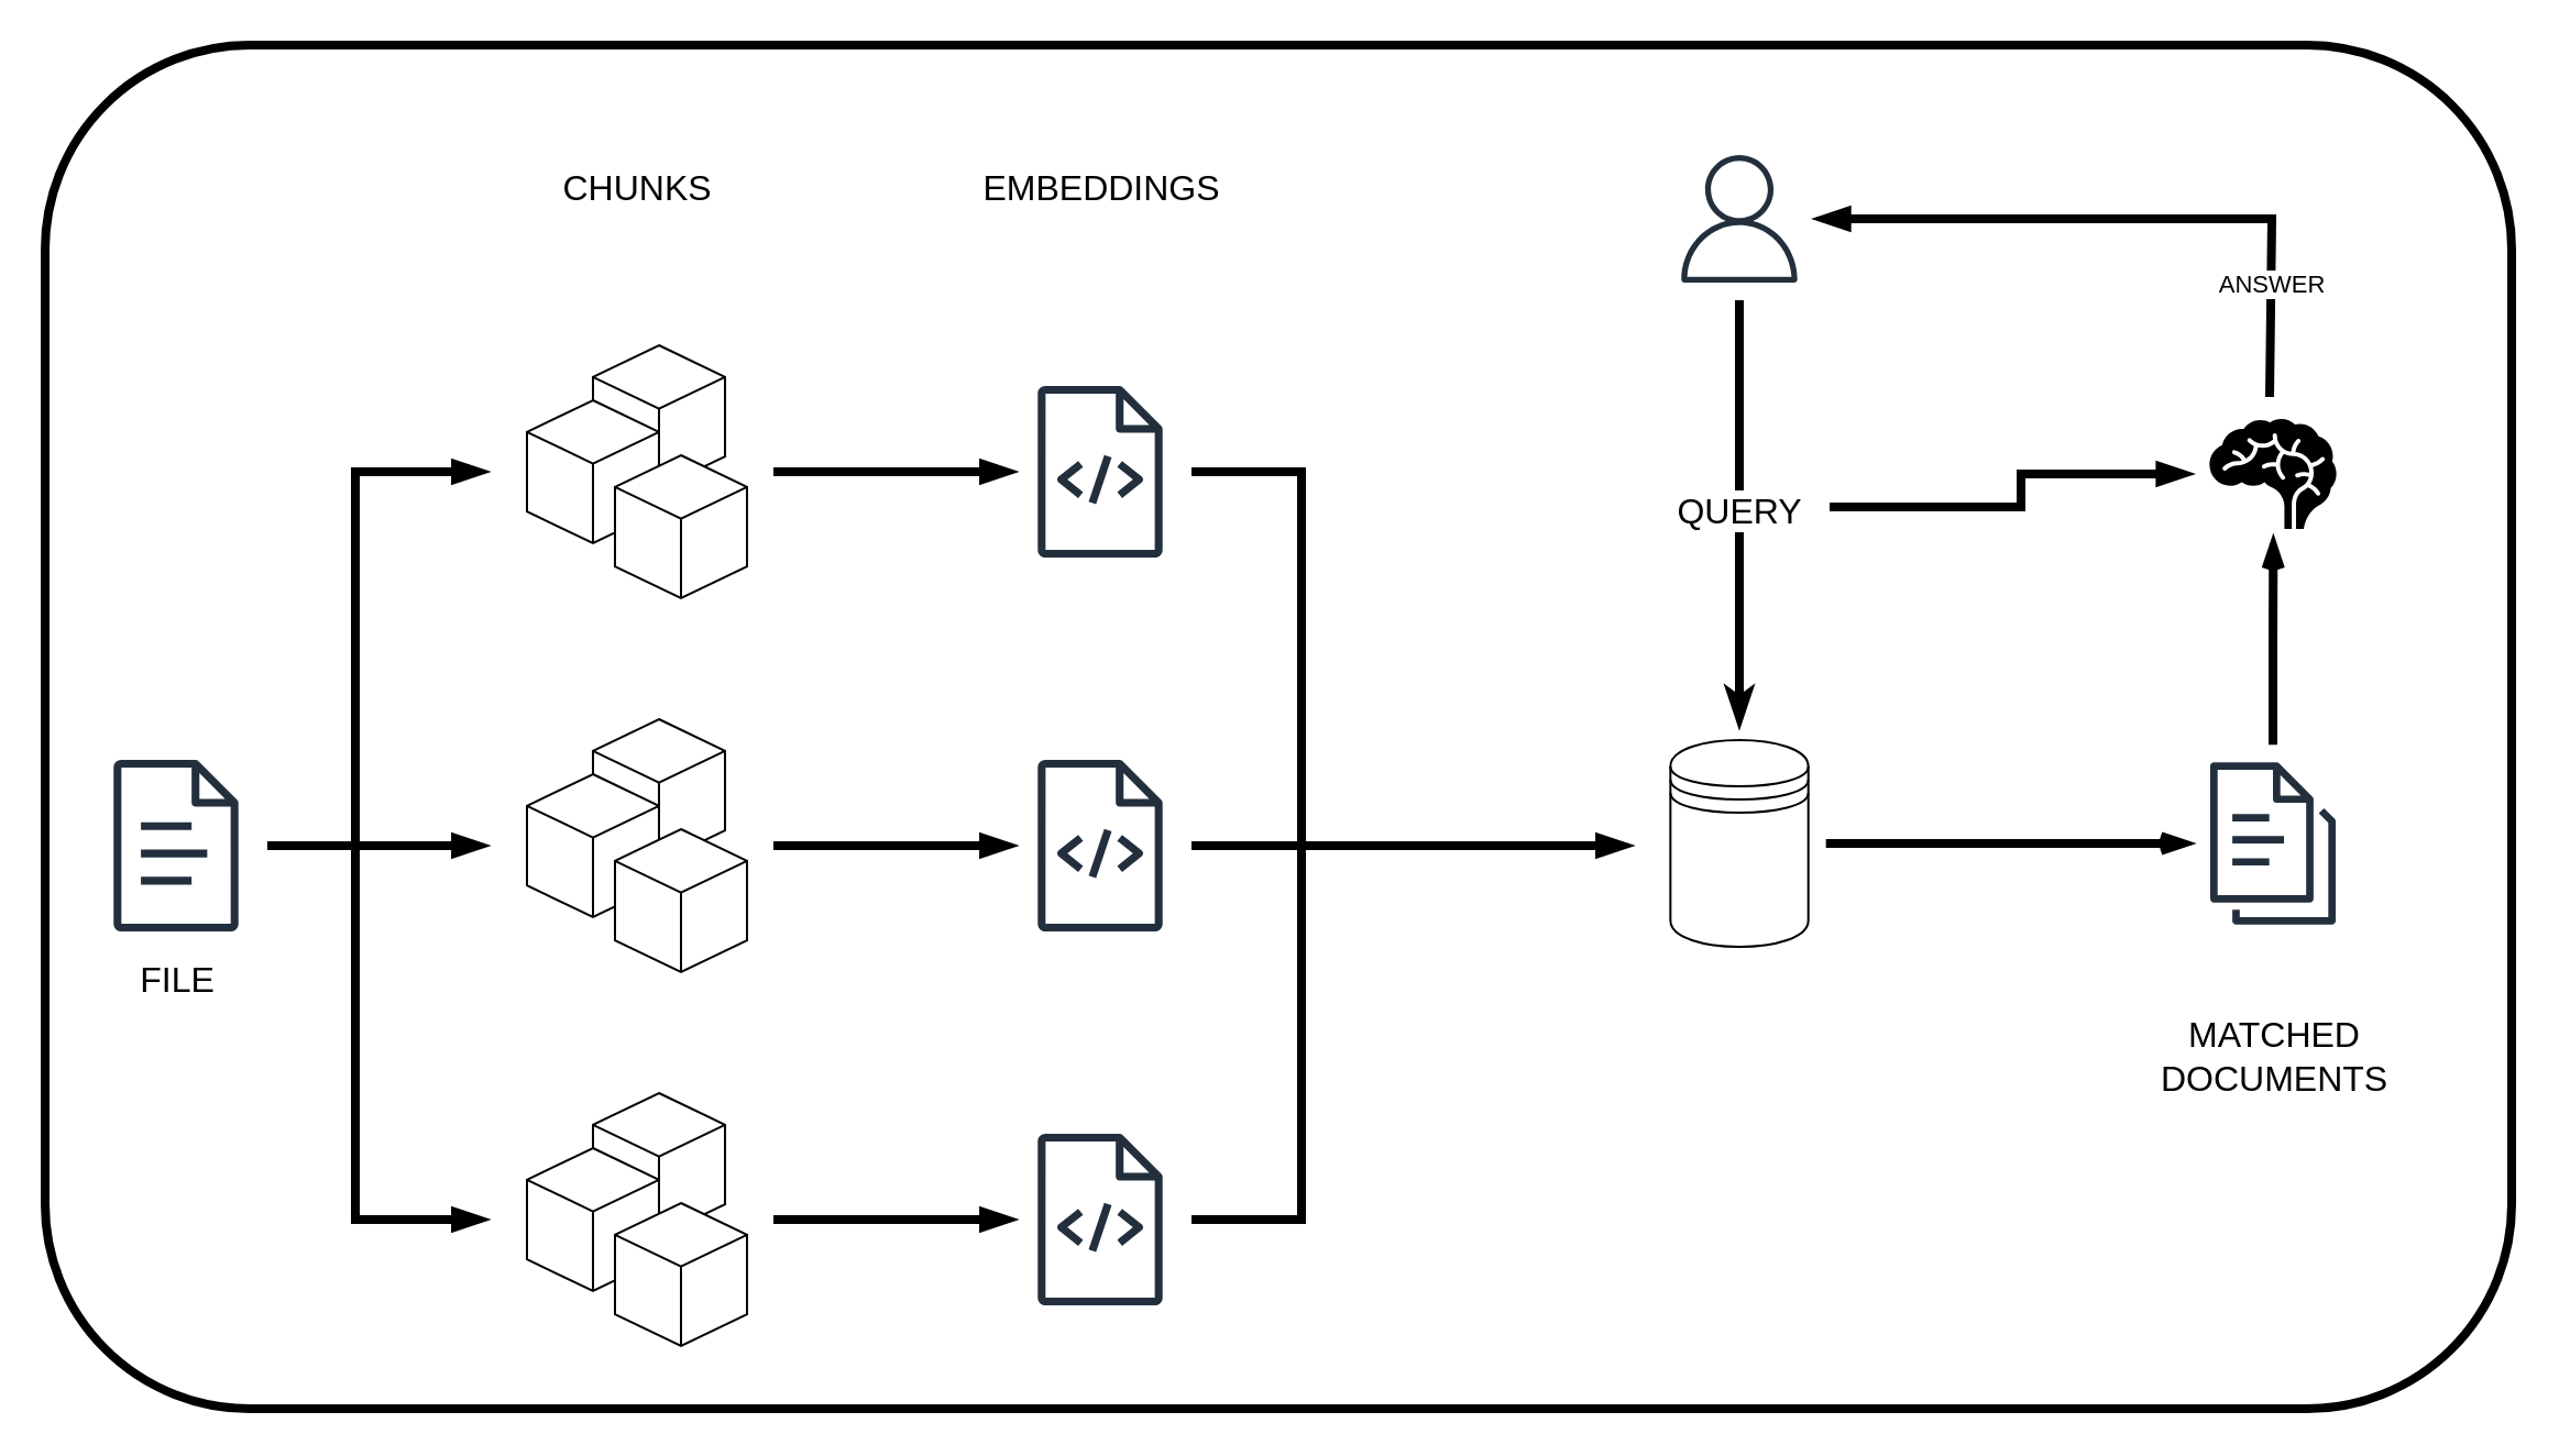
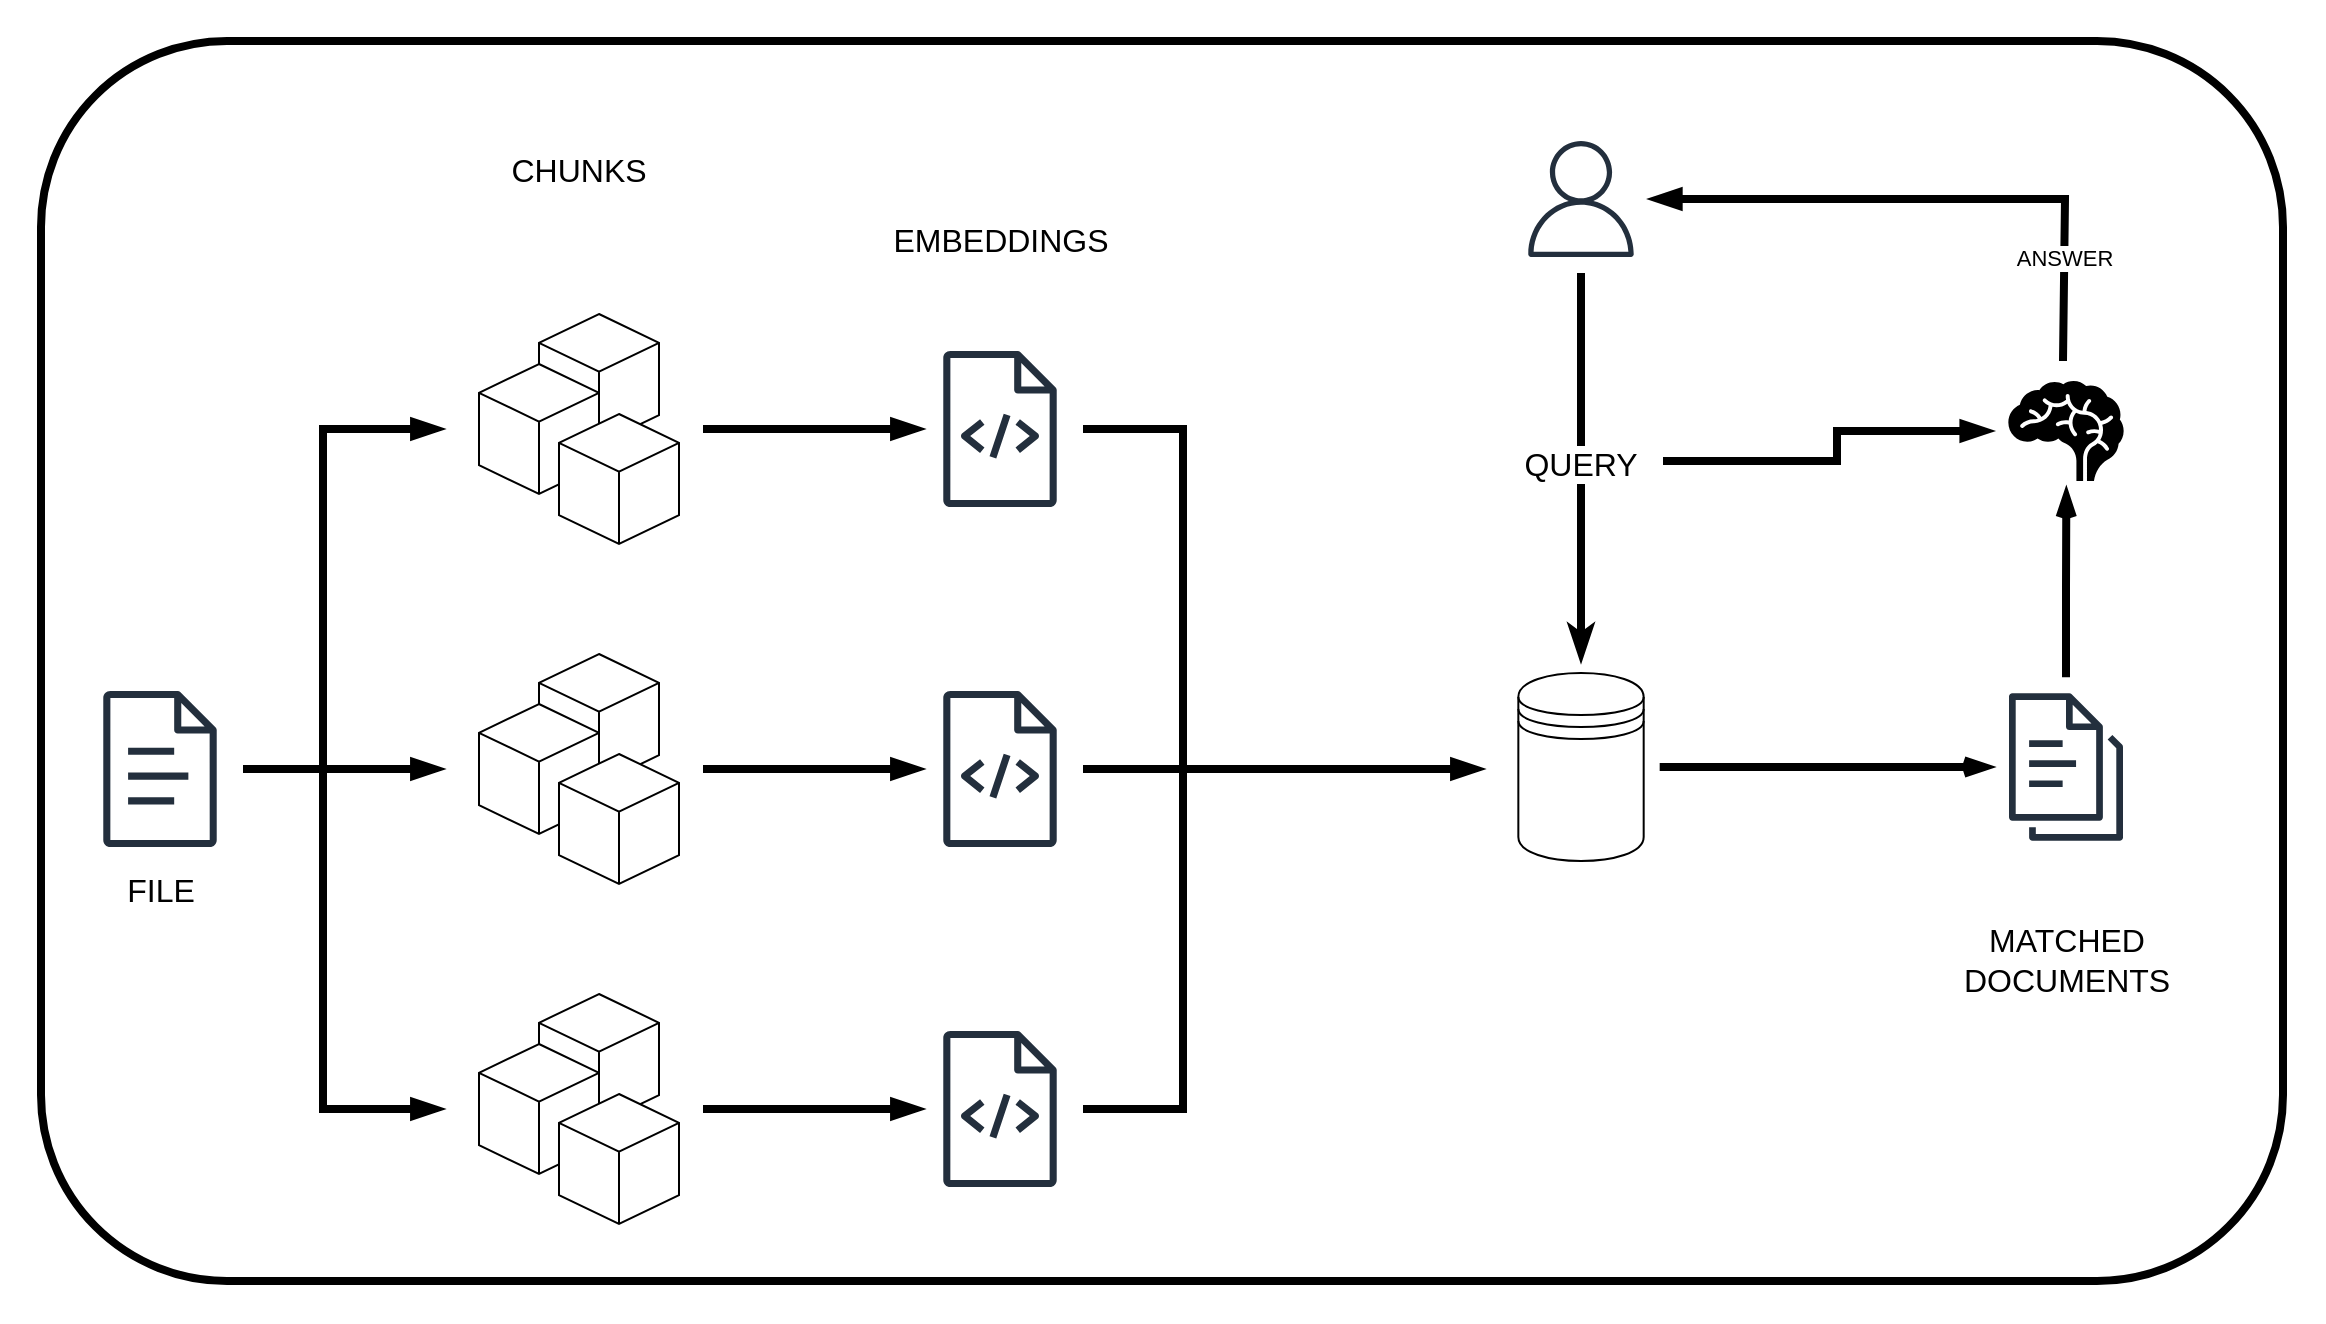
  <mxCell id="0" />
  <mxCell id="1" parent="0" />
  <mxCell id="2" value="" style="rounded=1;whiteSpace=wrap;html=1;labelBackgroundColor=default;strokeColor=default;strokeWidth=4;align=center;verticalAlign=middle;fontFamily=Helvetica;fontSize=11;fontColor=default;startArrow=blockThin;startFill=1;endArrow=none;endFill=0;fillColor=default;" vertex="1" parent="1"><mxGeometry x="20" y="20" width="1121" height="620" as="geometry" /></mxCell>
  <mxCell id="3" value="" style="sketch=0;outlineConnect=0;fontColor=#232F3E;gradientColor=none;fillColor=#232F3D;strokeColor=none;dashed=0;verticalLabelPosition=bottom;verticalAlign=top;align=center;html=1;fontSize=12;fontStyle=0;aspect=fixed;pointerEvents=1;shape=mxgraph.aws4.document;" vertex="1" parent="1"><mxGeometry x="51" y="345" width="57" height="78" as="geometry" /></mxCell>
  <mxCell id="4" value="" style="group" vertex="1" connectable="0" parent="1"><mxGeometry x="239" y="156.5" width="100" height="455" as="geometry" /></mxCell>
  <mxCell id="5" value="" style="group" vertex="1" connectable="0" parent="4"><mxGeometry width="100" height="115" as="geometry" /></mxCell>
  <mxCell id="6" value="" style="html=1;shape=mxgraph.basic.isocube;isoAngle=15;" vertex="1" parent="5"><mxGeometry x="30" width="60" height="65" as="geometry" /></mxCell>
  <mxCell id="7" value="" style="html=1;shape=mxgraph.basic.isocube;isoAngle=15;" vertex="1" parent="5"><mxGeometry y="25" width="60" height="65" as="geometry" /></mxCell>
  <mxCell id="8" value="" style="html=1;shape=mxgraph.basic.isocube;isoAngle=15;" vertex="1" parent="5"><mxGeometry x="40" y="50" width="60" height="65" as="geometry" /></mxCell>
  <mxCell id="9" value="" style="group" vertex="1" connectable="0" parent="4"><mxGeometry y="170" width="100" height="115" as="geometry" /></mxCell>
  <mxCell id="10" value="" style="html=1;shape=mxgraph.basic.isocube;isoAngle=15;" vertex="1" parent="9"><mxGeometry x="30" width="60" height="65" as="geometry" /></mxCell>
  <mxCell id="11" value="" style="html=1;shape=mxgraph.basic.isocube;isoAngle=15;" vertex="1" parent="9"><mxGeometry y="25" width="60" height="65" as="geometry" /></mxCell>
  <mxCell id="12" value="" style="html=1;shape=mxgraph.basic.isocube;isoAngle=15;" vertex="1" parent="9"><mxGeometry x="40" y="50" width="60" height="65" as="geometry" /></mxCell>
  <mxCell id="13" value="" style="group" vertex="1" connectable="0" parent="4"><mxGeometry y="340" width="100" height="115" as="geometry" /></mxCell>
  <mxCell id="14" value="" style="html=1;shape=mxgraph.basic.isocube;isoAngle=15;" vertex="1" parent="13"><mxGeometry x="30" width="60" height="65" as="geometry" /></mxCell>
  <mxCell id="15" value="" style="html=1;shape=mxgraph.basic.isocube;isoAngle=15;" vertex="1" parent="13"><mxGeometry y="25" width="60" height="65" as="geometry" /></mxCell>
  <mxCell id="16" value="" style="html=1;shape=mxgraph.basic.isocube;isoAngle=15;" vertex="1" parent="13"><mxGeometry x="40" y="50" width="60" height="65" as="geometry" /></mxCell>
  <mxCell id="17" value="" style="group" vertex="1" connectable="0" parent="1"><mxGeometry x="471" y="175" width="57" height="418" as="geometry" /></mxCell>
  <mxCell id="18" style="edgeStyle=orthogonalEdgeStyle;rounded=0;orthogonalLoop=1;jettySize=auto;html=1;startArrow=blockThin;startFill=1;endArrow=none;endFill=0;jumpSize=6;strokeWidth=4;" edge="1" parent="17"><mxGeometry relative="1" as="geometry"><mxPoint x="-120" y="39" as="targetPoint" /><mxPoint x="-10" y="39" as="sourcePoint" /></mxGeometry></mxCell>
  <mxCell id="19" value="" style="sketch=0;outlineConnect=0;fontColor=#232F3E;gradientColor=none;fillColor=#232F3D;strokeColor=none;dashed=0;verticalLabelPosition=bottom;verticalAlign=top;align=center;html=1;fontSize=12;fontStyle=0;aspect=fixed;pointerEvents=1;shape=mxgraph.aws4.source_code;flipH=0;" vertex="1" parent="17"><mxGeometry width="57" height="78" as="geometry" /></mxCell>
  <mxCell id="20" style="edgeStyle=orthogonalEdgeStyle;rounded=0;orthogonalLoop=1;jettySize=auto;html=1;startArrow=blockThin;startFill=1;endArrow=none;endFill=0;jumpSize=6;strokeWidth=4;" edge="1" parent="17"><mxGeometry relative="1" as="geometry"><mxPoint x="-120" y="209" as="targetPoint" /><mxPoint x="-10" y="209" as="sourcePoint" /></mxGeometry></mxCell>
  <mxCell id="21" style="edgeStyle=orthogonalEdgeStyle;rounded=0;orthogonalLoop=1;jettySize=auto;html=1;strokeWidth=4;endArrow=none;endFill=0;" edge="1" parent="17"><mxGeometry relative="1" as="geometry"><mxPoint x="170" y="209" as="targetPoint" /><mxPoint x="70" y="209" as="sourcePoint" /></mxGeometry></mxCell>
  <mxCell id="22" value="" style="sketch=0;outlineConnect=0;fontColor=#232F3E;gradientColor=none;fillColor=#232F3D;strokeColor=none;dashed=0;verticalLabelPosition=bottom;verticalAlign=top;align=center;html=1;fontSize=12;fontStyle=0;aspect=fixed;pointerEvents=1;shape=mxgraph.aws4.source_code;flipH=0;" vertex="1" parent="17"><mxGeometry y="170" width="57" height="78" as="geometry" /></mxCell>
  <mxCell id="23" style="edgeStyle=orthogonalEdgeStyle;rounded=0;orthogonalLoop=1;jettySize=auto;html=1;startArrow=blockThin;startFill=1;endArrow=none;endFill=0;jumpSize=6;strokeWidth=4;" edge="1" parent="17"><mxGeometry relative="1" as="geometry"><mxPoint x="-120" y="379" as="targetPoint" /><mxPoint x="-10" y="379" as="sourcePoint" /></mxGeometry></mxCell>
  <mxCell id="24" value="" style="sketch=0;outlineConnect=0;fontColor=#232F3E;gradientColor=none;fillColor=#232F3D;strokeColor=none;dashed=0;verticalLabelPosition=bottom;verticalAlign=top;align=center;html=1;fontSize=12;fontStyle=0;aspect=fixed;pointerEvents=1;shape=mxgraph.aws4.source_code;flipH=0;" vertex="1" parent="17"><mxGeometry y="340" width="57" height="78" as="geometry" /></mxCell>
  <mxCell id="25" style="edgeStyle=orthogonalEdgeStyle;rounded=0;orthogonalLoop=1;jettySize=auto;html=1;strokeWidth=4;endArrow=blockThin;endFill=1;" edge="1" parent="1"><mxGeometry relative="1" as="geometry"><mxPoint x="121" y="384" as="sourcePoint" /><mxPoint x="221" y="214" as="targetPoint" /><Array as="points"><mxPoint x="161" y="384" /><mxPoint x="161" y="214" /></Array></mxGeometry></mxCell>
  <mxCell id="26" style="edgeStyle=orthogonalEdgeStyle;rounded=0;orthogonalLoop=1;jettySize=auto;html=1;strokeWidth=4;endArrow=blockThin;endFill=1;" edge="1" parent="1"><mxGeometry relative="1" as="geometry"><mxPoint x="121" y="384" as="sourcePoint" /><mxPoint x="221" y="384" as="targetPoint" /></mxGeometry></mxCell>
  <mxCell id="27" style="edgeStyle=orthogonalEdgeStyle;rounded=0;orthogonalLoop=1;jettySize=auto;html=1;strokeWidth=4;endArrow=blockThin;endFill=1;" edge="1" parent="1"><mxGeometry relative="1" as="geometry"><mxPoint x="121" y="384" as="sourcePoint" /><mxPoint x="221" y="554" as="targetPoint" /><Array as="points"><mxPoint x="161" y="384" /><mxPoint x="161" y="554" /></Array></mxGeometry></mxCell>
  <mxCell id="28" value="FILE" style="text;html=1;align=center;verticalAlign=middle;resizable=0;points=[];autosize=1;strokeColor=none;fillColor=none;fontSize=16;" vertex="1" parent="1"><mxGeometry x="49.5" y="430" width="60" height="30" as="geometry" /></mxCell>
  <mxCell id="29" value="CHUNKS" style="text;html=1;align=center;verticalAlign=middle;resizable=0;points=[];autosize=1;strokeColor=none;fillColor=none;fontSize=16;" vertex="1" parent="1"><mxGeometry x="244" y="70" width="90" height="30" as="geometry" /></mxCell>
- <mxCell id="30" value="EMBEDDINGS" style="text;html=1;align=center;verticalAlign=middle;resizable=0;points=[];autosize=1;strokeColor=none;fillColor=none;fontSize=16;" vertex="1" parent="1"><mxGeometry x="434.5" y="70" width="130" height="30" as="geometry" /></mxCell>
+ <mxCell id="30" value="EMBEDDINGS" style="text;html=1;align=center;verticalAlign=middle;resizable=0;points=[];autosize=1;strokeColor=none;fillColor=none;fontSize=16;" vertex="1" parent="1"><mxGeometry x="434.5" y="105" width="130" height="30" as="geometry" /></mxCell>
  <mxCell id="31" style="edgeStyle=orthogonalEdgeStyle;rounded=0;orthogonalLoop=1;jettySize=auto;html=1;fontFamily=Helvetica;fontSize=11;fontColor=default;startArrow=none;startFill=0;endArrow=openThin;endFill=0;strokeWidth=4;sourcePerimeterSpacing=8;targetPerimeterSpacing=8;" edge="1" parent="1" source="32" target="39"><mxGeometry relative="1" as="geometry" /></mxCell>
  <mxCell id="32" value="" style="shape=datastore;whiteSpace=wrap;html=1;" vertex="1" parent="1"><mxGeometry x="758.67" y="336" width="62.67" height="94" as="geometry" /></mxCell>
  <mxCell id="33" style="edgeStyle=orthogonalEdgeStyle;rounded=0;orthogonalLoop=1;jettySize=auto;html=1;strokeWidth=4;endArrow=none;endFill=0;" edge="1" parent="1"><mxGeometry relative="1" as="geometry"><mxPoint x="541" y="214" as="sourcePoint" /><mxPoint x="641" y="384" as="targetPoint" /><Array as="points"><mxPoint x="591" y="214" /><mxPoint x="591" y="384" /></Array></mxGeometry></mxCell>
  <mxCell id="34" style="edgeStyle=orthogonalEdgeStyle;rounded=0;orthogonalLoop=1;jettySize=auto;html=1;strokeWidth=4;endArrow=blockThin;endFill=1;" edge="1" parent="1"><mxGeometry relative="1" as="geometry"><mxPoint x="541" y="554" as="sourcePoint" /><mxPoint x="741" y="384" as="targetPoint" /><Array as="points"><mxPoint x="591" y="554" /><mxPoint x="591" y="384" /></Array></mxGeometry></mxCell>
  <mxCell id="35" value="&lt;font style=&quot;font-size: 16px;&quot;&gt;QUERY&lt;/font&gt;" style="edgeStyle=orthogonalEdgeStyle;rounded=0;orthogonalLoop=1;jettySize=auto;html=1;fontFamily=Helvetica;fontSize=11;fontColor=default;startArrow=none;startFill=0;endArrow=classicThin;endFill=1;targetPerimeterSpacing=0;strokeWidth=4;startSize=6;jumpSize=11;sourcePerimeterSpacing=8;" edge="1" parent="1" source="36"><mxGeometry relative="1" as="geometry"><mxPoint x="790" y="330" as="targetPoint" /></mxGeometry></mxCell>
  <mxCell id="36" value="" style="sketch=0;outlineConnect=0;fontColor=#232F3E;gradientColor=none;fillColor=#232F3D;strokeColor=none;dashed=0;verticalLabelPosition=bottom;verticalAlign=top;align=center;html=1;fontSize=12;fontStyle=0;aspect=fixed;pointerEvents=1;shape=mxgraph.aws4.user;" vertex="1" parent="1"><mxGeometry x="761" y="70" width="58" height="58" as="geometry" /></mxCell>
  <mxCell id="37" style="edgeStyle=orthogonalEdgeStyle;rounded=0;orthogonalLoop=1;jettySize=auto;html=1;fontFamily=Helvetica;fontSize=11;fontColor=default;startArrow=blockThin;startFill=1;endArrow=none;endFill=0;strokeWidth=4;targetPerimeterSpacing=8;sourcePerimeterSpacing=8;" edge="1" parent="1" source="38"><mxGeometry relative="1" as="geometry"><mxPoint x="831" y="230" as="targetPoint" /><Array as="points"><mxPoint x="918" y="215" /><mxPoint x="918" y="230" /><mxPoint x="831" y="230" /></Array></mxGeometry></mxCell>
  <mxCell id="38" value="" style="shape=mxgraph.signs.healthcare.brain;html=1;pointerEvents=1;fillColor=#000000;strokeColor=none;verticalLabelPosition=bottom;verticalAlign=top;align=center;rounded=0;labelBackgroundColor=default;strokeWidth=4;fontFamily=Helvetica;fontSize=11;fontColor=default;startArrow=blockThin;startFill=1;endArrow=none;endFill=0;" vertex="1" parent="1"><mxGeometry x="1003.675" y="190" width="57.65" height="50" as="geometry" /></mxCell>
  <mxCell id="39" value="" style="sketch=0;outlineConnect=0;fontColor=#232F3E;gradientColor=none;fillColor=#232F3D;strokeColor=none;dashed=0;verticalLabelPosition=bottom;verticalAlign=top;align=center;html=1;fontSize=12;fontStyle=0;aspect=fixed;pointerEvents=1;shape=mxgraph.aws4.documents3;rounded=0;labelBackgroundColor=default;strokeWidth=4;fontFamily=Helvetica;startArrow=blockThin;startFill=1;endArrow=none;endFill=0;" vertex="1" parent="1"><mxGeometry x="1004" y="344" width="57" height="78" as="geometry" /></mxCell>
  <mxCell id="40" value="MATCHED &lt;br&gt;DOCUMENTS" style="text;html=1;align=center;verticalAlign=middle;resizable=0;points=[];autosize=1;strokeColor=none;fillColor=none;fontSize=16;" vertex="1" parent="1"><mxGeometry x="967.5" y="455" width="130" height="50" as="geometry" /></mxCell>
  <mxCell id="41" style="edgeStyle=orthogonalEdgeStyle;rounded=0;orthogonalLoop=1;jettySize=auto;html=1;entryX=0.503;entryY=1.073;entryDx=0;entryDy=0;entryPerimeter=0;fontFamily=Helvetica;fontSize=11;fontColor=default;startArrow=none;startFill=0;endArrow=openThin;endFill=0;strokeWidth=4;sourcePerimeterSpacing=8;targetPerimeterSpacing=8;" edge="1" parent="1" source="39" target="38"><mxGeometry relative="1" as="geometry" /></mxCell>
  <mxCell id="42" style="edgeStyle=orthogonalEdgeStyle;rounded=0;orthogonalLoop=1;jettySize=auto;html=1;fontFamily=Helvetica;fontSize=11;fontColor=default;startArrow=blockThin;startFill=1;endArrow=none;endFill=0;strokeWidth=4;sourcePerimeterSpacing=8;targetPerimeterSpacing=8;" edge="1" parent="1" source="36"><mxGeometry relative="1" as="geometry"><mxPoint x="1031" y="180" as="targetPoint" /><Array as="points"><mxPoint x="1032" y="99" /><mxPoint x="1032" y="180" /></Array></mxGeometry></mxCell>
  <mxCell id="43" value="ANSWER" style="edgeLabel;html=1;align=center;verticalAlign=middle;resizable=0;points=[];fontSize=11;fontFamily=Helvetica;fontColor=default;spacingLeft=3;spacingRight=3;spacing=4;spacingTop=0; padding=1;" vertex="1" connectable="0" parent="42"><mxGeometry x="-0.029" relative="1" as="geometry"><mxPoint x="67" y="29" as="offset" /></mxGeometry></mxCell>
